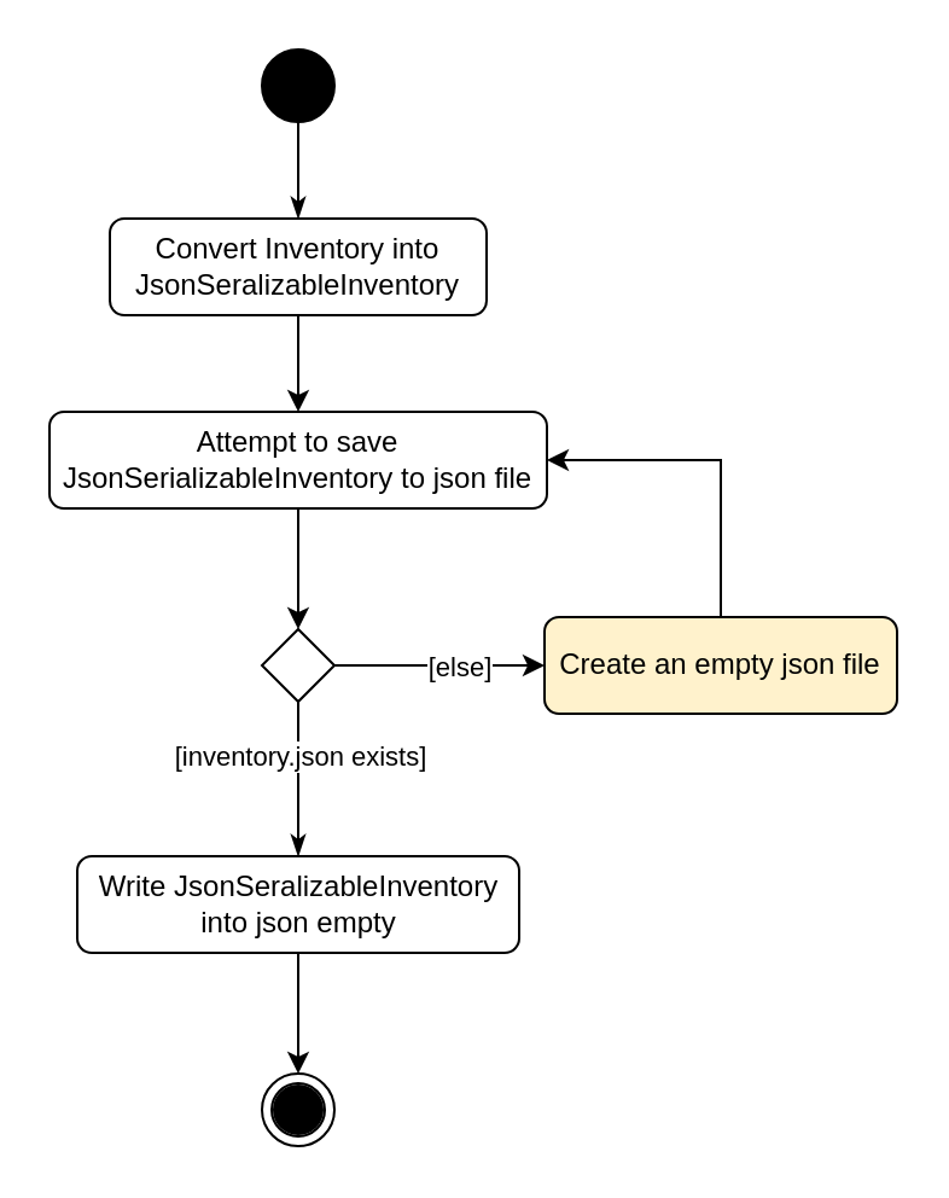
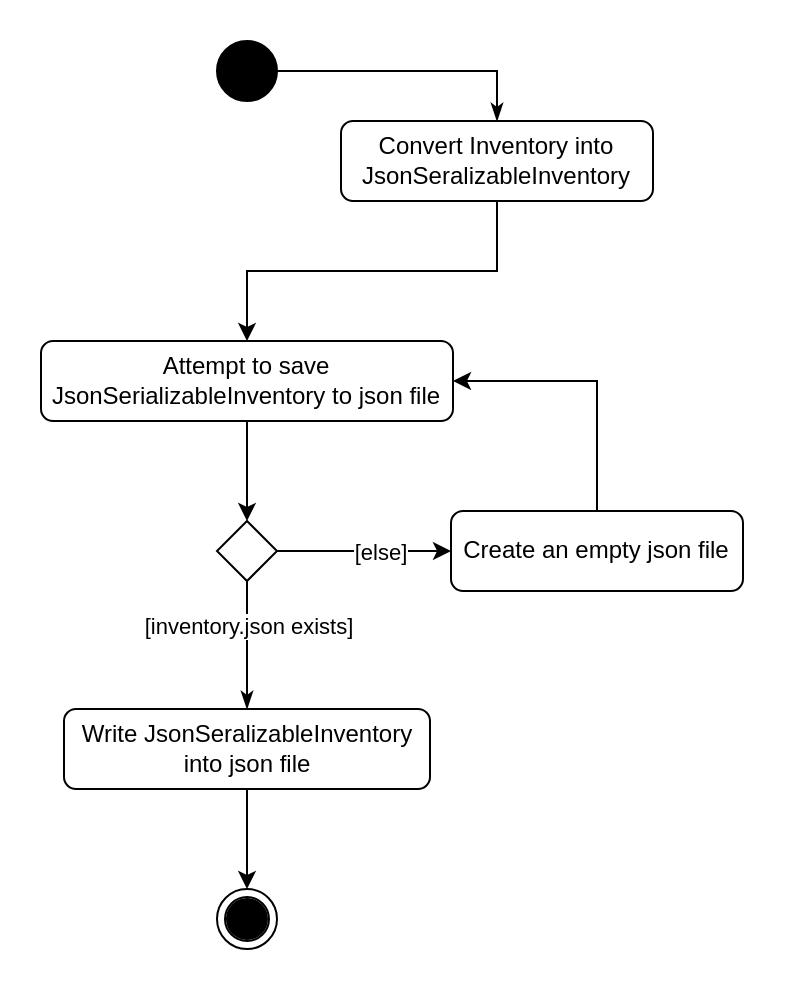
  <mxCell id="0" />
  <mxCell id="1" parent="0" />
  <mxCell id="2" style="edgeStyle=orthogonalEdgeStyle;rounded=0;orthogonalLoop=1;jettySize=auto;html=1;entryX=0.5;entryY=0;entryDx=0;entryDy=0;" edge="1" parent="1" source="3" target="18"><mxGeometry relative="1" as="geometry" /></mxCell>
- <mxCell id="3" value="Convert Inventory into JsonSeralizableInventory" style="rounded=1;whiteSpace=wrap;html=1;fontSize=12;glass=0;strokeWidth=1;shadow=0;" parent="1" vertex="1"><mxGeometry x="45" y="90" width="156" height="40" as="geometry" /></mxCell>
+ <mxCell id="3" value="Convert Inventory into JsonSeralizableInventory" style="rounded=1;whiteSpace=wrap;html=1;fontSize=12;glass=0;strokeWidth=1;shadow=0;" parent="1" vertex="1"><mxGeometry x="170" y="60" width="156" height="40" as="geometry" /></mxCell>
  <mxCell id="4" style="edgeStyle=orthogonalEdgeStyle;rounded=0;orthogonalLoop=1;jettySize=auto;html=1;exitX=0.5;exitY=1;exitDx=0;exitDy=0;endArrow=classicThin;endFill=1;" parent="1" source="8" target="12" edge="1"><mxGeometry relative="1" as="geometry" /></mxCell>
  <mxCell id="5" value="[inventory.json exists]" style="edgeLabel;html=1;align=center;verticalAlign=middle;resizable=0;points=[];horizontal=1;" parent="4" vertex="1" connectable="0"><mxGeometry x="-0.177" y="-3" relative="1" as="geometry"><mxPoint x="3" y="-3.1" as="offset" /></mxGeometry></mxCell>
  <mxCell id="6" style="edgeStyle=orthogonalEdgeStyle;rounded=0;orthogonalLoop=1;jettySize=auto;html=1;exitX=1;exitY=0.5;exitDx=0;exitDy=0;" edge="1" parent="1" source="8" target="10"><mxGeometry relative="1" as="geometry" /></mxCell>
  <mxCell id="7" value="[else]" style="edgeLabel;html=1;align=center;verticalAlign=middle;resizable=0;points=[];" vertex="1" connectable="0" parent="6"><mxGeometry x="-0.055" relative="1" as="geometry"><mxPoint x="10.17" as="offset" /></mxGeometry></mxCell>
  <mxCell id="8" value="" style="rhombus;whiteSpace=wrap;html=1;shadow=0;fontFamily=Helvetica;fontSize=12;align=center;strokeWidth=1;spacing=6;spacingTop=-4;" parent="1" vertex="1"><mxGeometry x="108" y="260" width="30" height="30" as="geometry" /></mxCell>
  <mxCell id="9" style="edgeStyle=orthogonalEdgeStyle;rounded=0;orthogonalLoop=1;jettySize=auto;html=1;entryX=1;entryY=0.5;entryDx=0;entryDy=0;" edge="1" parent="1" source="10" target="18"><mxGeometry relative="1" as="geometry" /></mxCell>
- <mxCell id="10" value="Create an empty json file" style="rounded=1;whiteSpace=wrap;html=1;fontSize=12;glass=0;strokeWidth=1;shadow=0;fillColor=#fff2cc;" parent="1" vertex="1"><mxGeometry x="225" y="255" width="146" height="40" as="geometry" /></mxCell>
+ <mxCell id="10" value="Create an empty json file" style="rounded=1;whiteSpace=wrap;html=1;fontSize=12;glass=0;strokeWidth=1;shadow=0;" parent="1" vertex="1"><mxGeometry x="225" y="255" width="146" height="40" as="geometry" /></mxCell>
  <mxCell id="11" style="edgeStyle=orthogonalEdgeStyle;rounded=0;orthogonalLoop=1;jettySize=auto;html=1;exitX=0.5;exitY=1;exitDx=0;exitDy=0;entryX=0.5;entryY=0;entryDx=0;entryDy=0;" edge="1" parent="1" source="12" target="13"><mxGeometry relative="1" as="geometry" /></mxCell>
- <mxCell id="12" value="Write JsonSeralizableInventory into json empty" style="rounded=1;whiteSpace=wrap;html=1;fontSize=12;glass=0;strokeWidth=1;shadow=0;" parent="1" vertex="1"><mxGeometry x="31.5" y="354" width="183" height="40" as="geometry" /></mxCell>
+ <mxCell id="12" value="Write JsonSeralizableInventory into json file" style="rounded=1;whiteSpace=wrap;html=1;fontSize=12;glass=0;strokeWidth=1;shadow=0;" parent="1" vertex="1"><mxGeometry x="31.5" y="354" width="183" height="40" as="geometry" /></mxCell>
  <mxCell id="13" value="" style="ellipse;shape=doubleEllipse;whiteSpace=wrap;html=1;aspect=fixed;shadow=0;sketch=0;" parent="1" vertex="1"><mxGeometry x="108" y="444" width="30" height="30" as="geometry" /></mxCell>
  <mxCell id="14" value="" style="ellipse;whiteSpace=wrap;html=1;aspect=fixed;shadow=0;sketch=0;fillColor=#000000;" parent="1" vertex="1"><mxGeometry x="113" y="449" width="20" height="20" as="geometry" /></mxCell>
  <mxCell id="15" style="edgeStyle=orthogonalEdgeStyle;rounded=0;orthogonalLoop=1;jettySize=auto;html=1;entryX=0.5;entryY=0;entryDx=0;entryDy=0;endArrow=classicThin;endFill=1;" parent="1" source="16" target="3" edge="1"><mxGeometry relative="1" as="geometry" /></mxCell>
  <mxCell id="16" value="" style="ellipse;whiteSpace=wrap;html=1;aspect=fixed;shadow=0;sketch=0;fillColor=#000000;" parent="1" vertex="1"><mxGeometry x="108" y="20" width="30" height="30" as="geometry" /></mxCell>
  <mxCell id="17" style="edgeStyle=orthogonalEdgeStyle;rounded=0;orthogonalLoop=1;jettySize=auto;html=1;exitX=0.5;exitY=1;exitDx=0;exitDy=0;entryX=0.5;entryY=0;entryDx=0;entryDy=0;" edge="1" parent="1" source="18" target="8"><mxGeometry relative="1" as="geometry" /></mxCell>
  <mxCell id="18" value="Attempt to save JsonSerializableInventory to json file" style="rounded=1;whiteSpace=wrap;html=1;fontSize=12;glass=0;strokeWidth=1;shadow=0;" vertex="1" parent="1"><mxGeometry x="20" y="170" width="206" height="40" as="geometry" /></mxCell>
